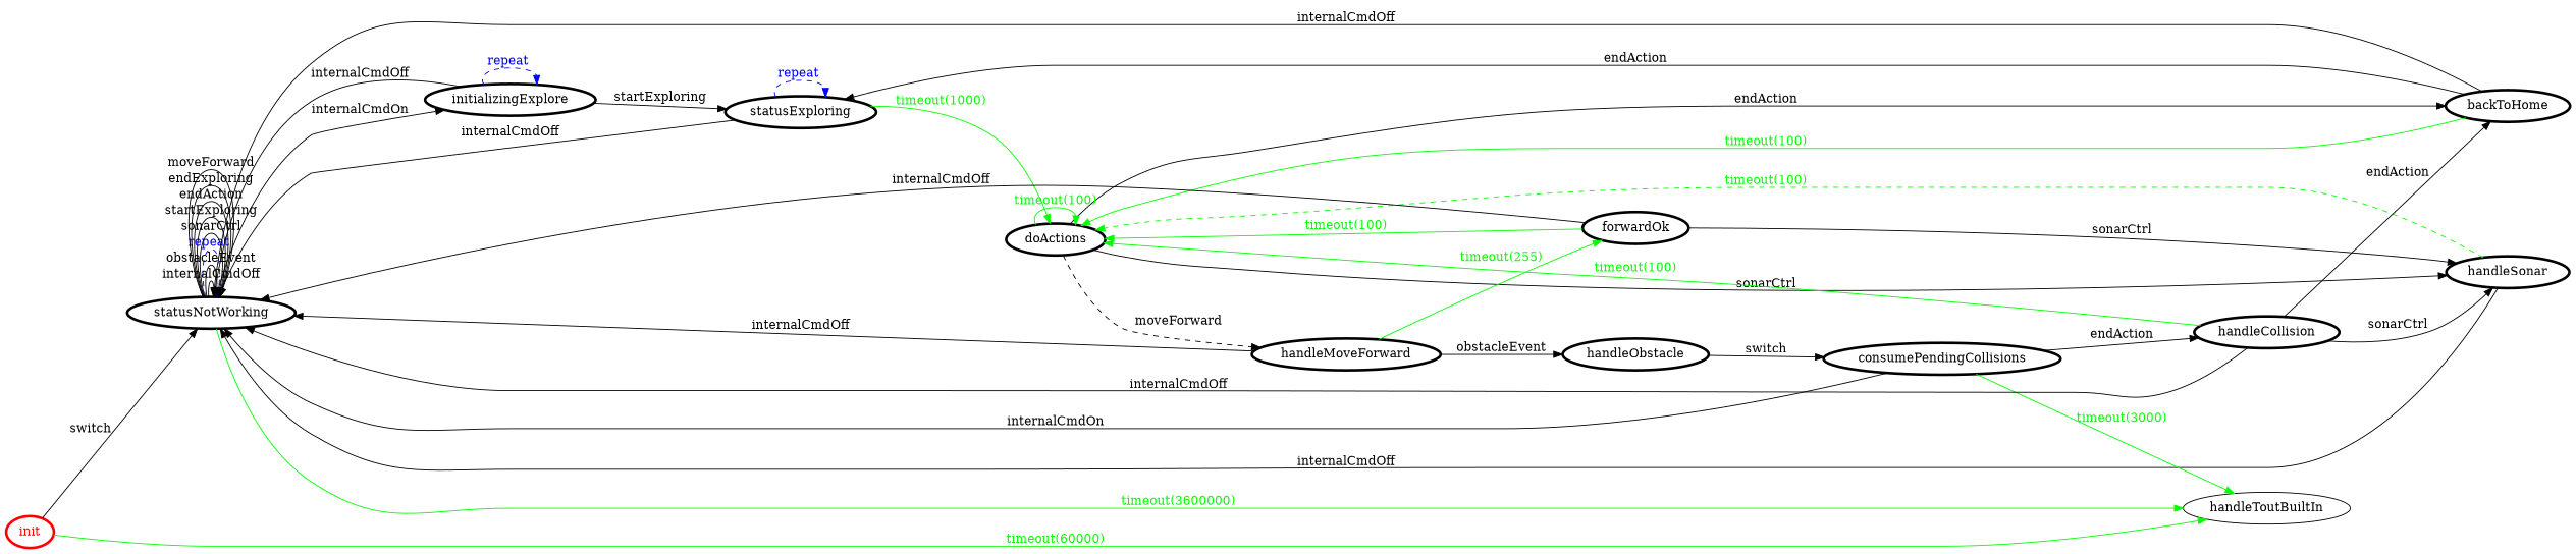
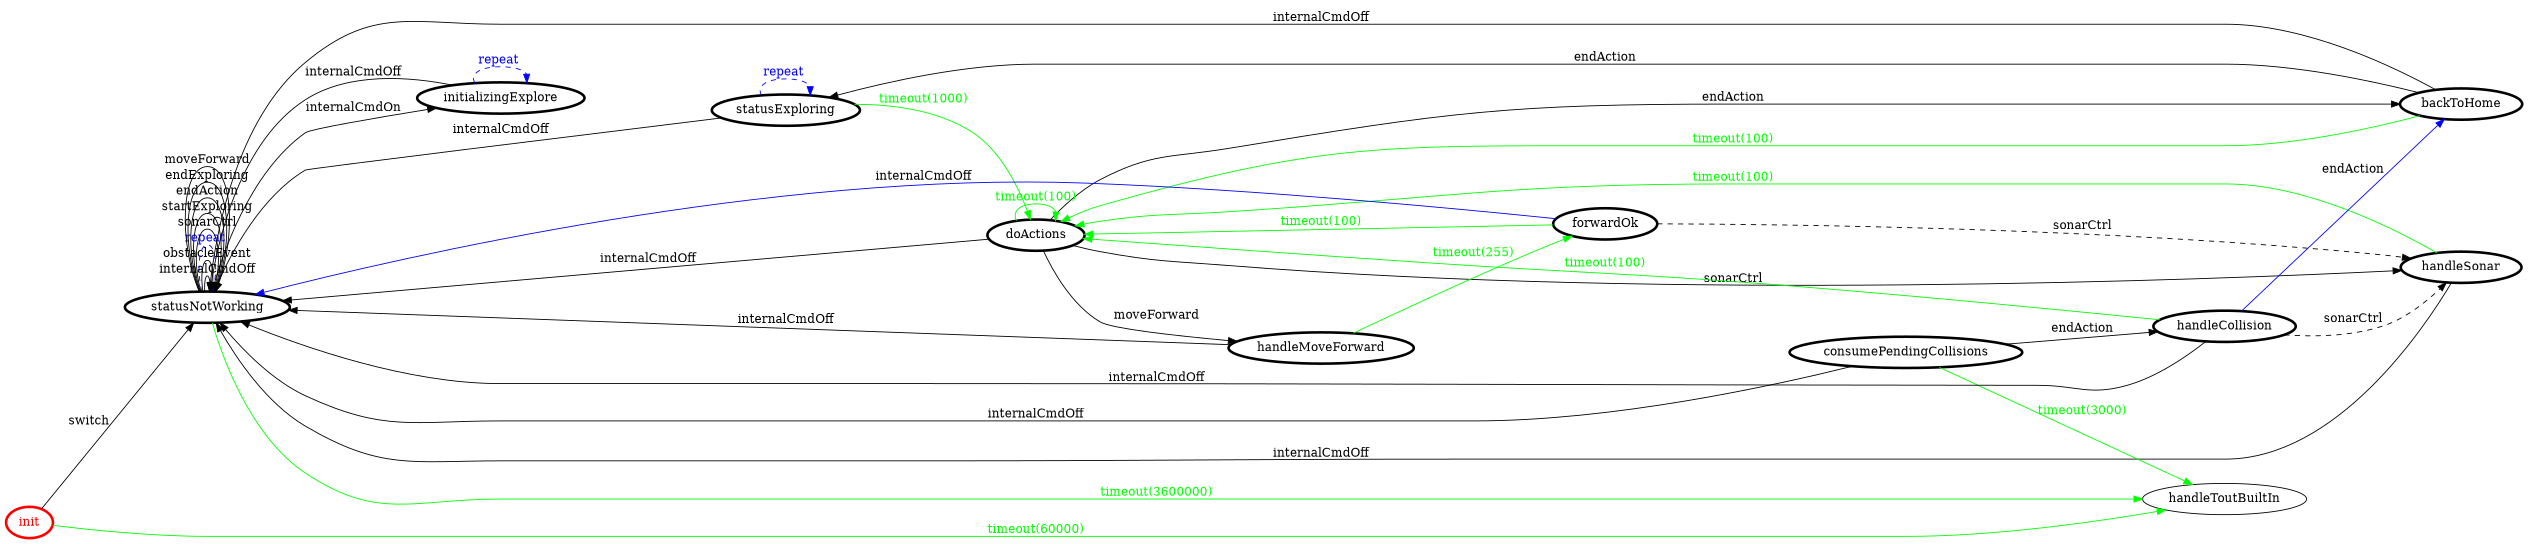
  digraph {
    rankdir=LR
    node [color=black fontcolor=black penwidth=3]
    edge [color=black fontcolor=black]
    init [color=red fontcolor=red]
    statusNotWorking
    handleToutBuiltIn [color="" fontcolor="" penwidth=""]
    initializingExplore
    backToHome
    statusExploring
    doActions
    handleSonar
    handleMoveForward
-   handleObstacle
    forwardOk
    consumePendingCollisions
    handleCollision
    init -> statusNotWorking [label=switch]
    init -> handleToutBuiltIn [color=green fontcolor=green label="timeout(60000)"]
    statusNotWorking -> statusNotWorking [label=internalCmdOff]
    statusNotWorking -> statusNotWorking [label=obstacleEvent]
    statusNotWorking -> statusNotWorking [color=blue fontcolor=blue label="repeat " style=dashed]
    statusNotWorking -> statusNotWorking [label=sonarCtrl]
    statusNotWorking -> statusNotWorking [label=startExploring]
    statusNotWorking -> statusNotWorking [label=endAction]
    statusNotWorking -> statusNotWorking [label=endExploring]
    statusNotWorking -> statusNotWorking [label=moveForward]
    statusNotWorking -> handleToutBuiltIn [color=green fontcolor=green label="timeout(3600000)"]
    statusNotWorking -> initializingExplore [label=internalCmdOn]
    initializingExplore -> statusNotWorking [label=internalCmdOff]
    initializingExplore -> initializingExplore [color=blue fontcolor=blue label="repeat " style=dashed]
-   initializingExplore -> statusExploring [label=startExploring]
    backToHome -> statusNotWorking [label=internalCmdOff]
    backToHome -> statusExploring [label=endAction]
    backToHome -> doActions [color=green fontcolor=green label="timeout(100)"]
    statusExploring -> statusNotWorking [label=internalCmdOff]
    statusExploring -> statusExploring [color=blue fontcolor=blue label="repeat " style=dashed]
    statusExploring -> doActions [color=green fontcolor=green label="timeout(1000)"]
+   doActions -> statusNotWorking [label=internalCmdOff]
    doActions -> backToHome [label=endAction]
    doActions -> doActions [color=green fontcolor=green label="timeout(100)"]
    doActions -> handleSonar [label=sonarCtrl]
-   doActions -> handleMoveForward [label=moveForward style=dashed]
+   doActions -> handleMoveForward [label=moveForward]
    handleSonar -> statusNotWorking [label=internalCmdOff]
-   handleSonar -> doActions [color=green fontcolor=green label="timeout(100)" style=dashed]
+   handleSonar -> doActions [color=green fontcolor=green label="timeout(100)"]
    handleMoveForward -> statusNotWorking [label=internalCmdOff]
-   handleMoveForward -> handleObstacle [label=obstacleEvent]
    handleMoveForward -> forwardOk [color=green fontcolor=green label="timeout(255)"]
-   handleObstacle -> consumePendingCollisions [label=switch]
-   forwardOk -> statusNotWorking [label=internalCmdOff]
+   forwardOk -> statusNotWorking [color=blue label=internalCmdOff]
    forwardOk -> doActions [color=green fontcolor=green label="timeout(100)"]
-   forwardOk -> handleSonar [label=sonarCtrl]
-   consumePendingCollisions -> statusNotWorking [label=internalCmdOn]
+   forwardOk -> handleSonar [label=sonarCtrl style=dashed]
+   consumePendingCollisions -> statusNotWorking [label=internalCmdOff]
    consumePendingCollisions -> handleToutBuiltIn [color=green fontcolor=green label="timeout(3000)"]
    consumePendingCollisions -> handleCollision [label=endAction]
    handleCollision -> statusNotWorking [label=internalCmdOff]
-   handleCollision -> backToHome [label=endAction]
+   handleCollision -> backToHome [color=blue label=endAction]
    handleCollision -> doActions [color=green fontcolor=green label="timeout(100)"]
-   handleCollision -> handleSonar [label=sonarCtrl]
+   handleCollision -> handleSonar [label=sonarCtrl style=dashed]
  }
